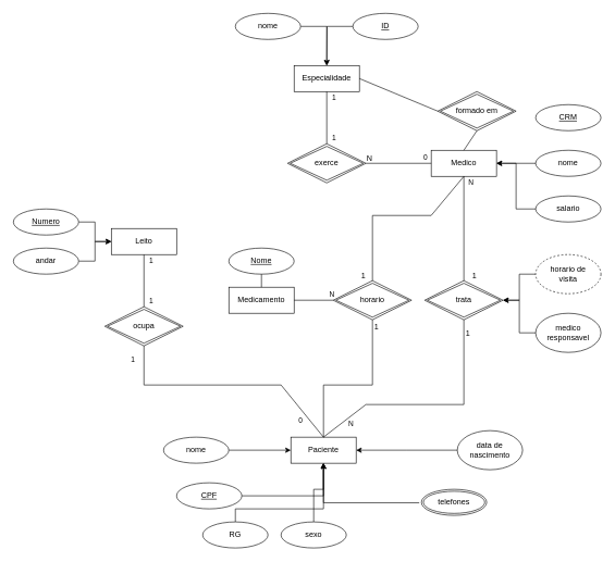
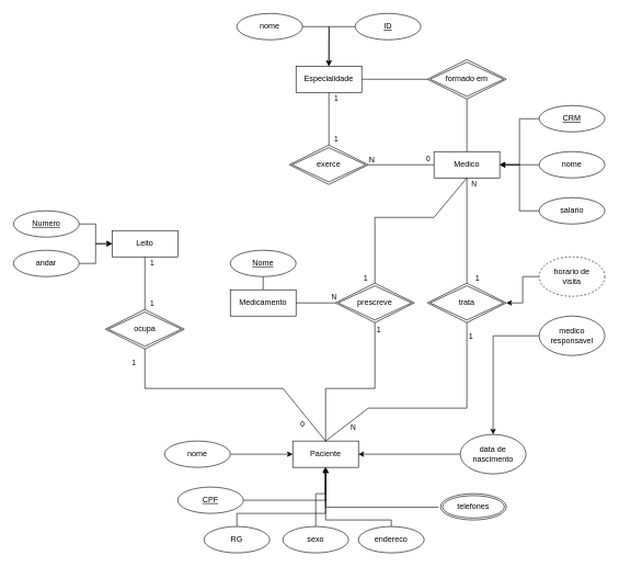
  <mxCell id="0" />
  <mxCell id="1" parent="0" />
+ <mxCell id="2" style="edgeStyle=orthogonalEdgeStyle;rounded=0;orthogonalLoop=1;jettySize=auto;html=1;entryX=1;entryY=0.5;entryDx=0;entryDy=0;exitX=0;exitY=0.5;exitDx=0;exitDy=0;" parent="1" source="23" target="3" edge="1"><mxGeometry relative="1" as="geometry"><mxPoint x="820" y="190.029" as="sourcePoint" /><mxPoint x="820" y="250" as="targetPoint" /></mxGeometry></mxCell>
  <mxCell id="3" value="Medico" style="whiteSpace=wrap;html=1;align=center;" parent="1" vertex="1"><mxGeometry x="660" y="230" width="100" height="40" as="geometry" /></mxCell>
  <mxCell id="4" style="edgeStyle=orthogonalEdgeStyle;rounded=0;orthogonalLoop=1;jettySize=auto;html=1;entryX=1;entryY=0.5;entryDx=0;entryDy=0;" parent="1" source="5" target="3" edge="1"><mxGeometry relative="1" as="geometry" /></mxCell>
  <mxCell id="5" value="nome" style="ellipse;whiteSpace=wrap;html=1;align=center;" parent="1" vertex="1"><mxGeometry x="820" y="230" width="100" height="40" as="geometry" /></mxCell>
  <mxCell id="6" style="edgeStyle=orthogonalEdgeStyle;rounded=0;orthogonalLoop=1;jettySize=auto;html=1;entryX=1;entryY=0.5;entryDx=0;entryDy=0;" parent="1" source="7" target="3" edge="1"><mxGeometry relative="1" as="geometry" /></mxCell>
  <mxCell id="7" value="salario" style="ellipse;whiteSpace=wrap;html=1;align=center;" parent="1" vertex="1"><mxGeometry x="820" y="300" width="100" height="40" as="geometry" /></mxCell>
  <mxCell id="8" value="Especialidade" style="whiteSpace=wrap;html=1;align=center;" parent="1" vertex="1"><mxGeometry x="450" y="100" width="100" height="40" as="geometry" /></mxCell>
  <mxCell id="9" style="edgeStyle=orthogonalEdgeStyle;rounded=0;orthogonalLoop=1;jettySize=auto;html=1;exitX=0;exitY=0.5;exitDx=0;exitDy=0;" parent="1" source="20" edge="1"><mxGeometry relative="1" as="geometry"><mxPoint x="620" y="160" as="sourcePoint" /><mxPoint x="500" y="100" as="targetPoint" /></mxGeometry></mxCell>
  <mxCell id="10" style="edgeStyle=orthogonalEdgeStyle;rounded=0;orthogonalLoop=1;jettySize=auto;html=1;entryX=0.5;entryY=1;entryDx=0;entryDy=0;exitX=1;exitY=0.5;exitDx=0;exitDy=0;" parent="1" source="19" target="11" edge="1"><mxGeometry relative="1" as="geometry"><mxPoint x="940" y="770" as="targetPoint" /><mxPoint x="940" y="710.029" as="sourcePoint" /></mxGeometry></mxCell>
  <mxCell id="11" value="Paciente" style="whiteSpace=wrap;html=1;align=center;" parent="1" vertex="1"><mxGeometry x="445" y="670" width="100" height="40" as="geometry" /></mxCell>
  <mxCell id="12" style="edgeStyle=orthogonalEdgeStyle;rounded=0;orthogonalLoop=1;jettySize=auto;html=1;entryX=0;entryY=0.5;entryDx=0;entryDy=0;" parent="1" source="13" target="11" edge="1"><mxGeometry relative="1" as="geometry" /></mxCell>
  <mxCell id="13" value="nome" style="ellipse;whiteSpace=wrap;html=1;align=center;" parent="1" vertex="1"><mxGeometry x="250" y="670" width="100" height="40" as="geometry" /></mxCell>
  <mxCell id="14" style="edgeStyle=orthogonalEdgeStyle;rounded=0;orthogonalLoop=1;jettySize=auto;html=1;" parent="1" source="15" edge="1"><mxGeometry relative="1" as="geometry"><mxPoint x="545" y="690" as="targetPoint" /></mxGeometry></mxCell>
  <mxCell id="15" value="data de nascimento" style="ellipse;whiteSpace=wrap;html=1;align=center;" parent="1" vertex="1"><mxGeometry x="700" y="660" width="100" height="60" as="geometry" /></mxCell>
  <mxCell id="16" style="edgeStyle=orthogonalEdgeStyle;rounded=0;orthogonalLoop=1;jettySize=auto;html=1;exitX=0.5;exitY=0;exitDx=0;exitDy=0;" parent="1" source="17" target="11" edge="1"><mxGeometry relative="1" as="geometry"><Array as="points"><mxPoint x="360" y="780" /><mxPoint x="495" y="780" /></Array></mxGeometry></mxCell>
  <mxCell id="17" value="RG" style="ellipse;whiteSpace=wrap;html=1;align=center;" parent="1" vertex="1"><mxGeometry x="310" y="800" width="100" height="40" as="geometry" /></mxCell>
- <mxCell id="18" value="telefones" style="ellipse;shape=doubleEllipse;margin=3;whiteSpace=wrap;html=1;align=center;" parent="1" vertex="1"><mxGeometry x="645" y="750" width="100" height="40" as="geometry" /></mxCell>
+ <mxCell id="18" value="telefones" style="ellipse;shape=doubleEllipse;margin=3;whiteSpace=wrap;html=1;align=center;" parent="1" vertex="1"><mxGeometry x="670" y="750" width="100" height="40" as="geometry" /></mxCell>
  <mxCell id="19" value="CPF" style="ellipse;whiteSpace=wrap;html=1;align=center;fontStyle=4;" parent="1" vertex="1"><mxGeometry x="270" y="740" width="100" height="40" as="geometry" /></mxCell>
  <mxCell id="20" value="ID" style="ellipse;whiteSpace=wrap;html=1;align=center;fontStyle=4;" parent="1" vertex="1"><mxGeometry x="540" y="20" width="100" height="40" as="geometry" /></mxCell>
  <mxCell id="21" style="edgeStyle=orthogonalEdgeStyle;rounded=0;orthogonalLoop=1;jettySize=auto;html=1;entryX=0.5;entryY=0;entryDx=0;entryDy=0;exitX=1;exitY=0.5;exitDx=0;exitDy=0;" parent="1" source="22" target="8" edge="1"><mxGeometry relative="1" as="geometry" /></mxCell>
  <mxCell id="22" value="nome" style="ellipse;whiteSpace=wrap;html=1;align=center;" parent="1" vertex="1"><mxGeometry x="360" y="20" width="100" height="40" as="geometry" /></mxCell>
  <mxCell id="23" value="CRM" style="ellipse;whiteSpace=wrap;html=1;align=center;fontStyle=4;" parent="1" vertex="1"><mxGeometry x="820" y="160" width="100" height="40" as="geometry" /></mxCell>
  <mxCell id="24" style="edgeStyle=orthogonalEdgeStyle;rounded=0;orthogonalLoop=1;jettySize=auto;html=1;entryX=0.5;entryY=1;entryDx=0;entryDy=0;" parent="1" source="25" target="11" edge="1"><mxGeometry relative="1" as="geometry"><Array as="points"><mxPoint x="480" y="750" /><mxPoint x="495" y="750" /></Array></mxGeometry></mxCell>
  <mxCell id="25" value="sexo" style="ellipse;whiteSpace=wrap;html=1;align=center;" parent="1" vertex="1"><mxGeometry x="430" y="800" width="100" height="40" as="geometry" /></mxCell>
  <mxCell id="26" style="edgeStyle=orthogonalEdgeStyle;rounded=0;orthogonalLoop=1;jettySize=auto;html=1;exitX=-0.033;exitY=0.518;exitDx=0;exitDy=0;exitPerimeter=0;entryX=0.5;entryY=1;entryDx=0;entryDy=0;" parent="1" source="18" target="11" edge="1"><mxGeometry relative="1" as="geometry"><mxPoint x="1086.7" y="1020.72" as="sourcePoint" /><mxPoint x="530" y="730" as="targetPoint" /></mxGeometry></mxCell>
+ <mxCell id="27" style="edgeStyle=orthogonalEdgeStyle;rounded=0;orthogonalLoop=1;jettySize=auto;html=1;entryX=0.5;entryY=1;entryDx=0;entryDy=0;" parent="1" source="28" target="11" edge="1"><mxGeometry relative="1" as="geometry"><Array as="points"><mxPoint x="595" y="790" /><mxPoint x="495" y="790" /></Array></mxGeometry></mxCell>
+ <mxCell id="28" value="endereco" style="ellipse;whiteSpace=wrap;html=1;align=center;" parent="1" vertex="1"><mxGeometry x="545" y="800" width="100" height="40" as="geometry" /></mxCell>
  <mxCell id="29" value="Leito" style="whiteSpace=wrap;html=1;align=center;" parent="1" vertex="1"><mxGeometry x="170" y="350" width="100" height="40" as="geometry" /></mxCell>
  <mxCell id="30" style="edgeStyle=orthogonalEdgeStyle;rounded=0;orthogonalLoop=1;jettySize=auto;html=1;" parent="1" source="31" target="29" edge="1"><mxGeometry relative="1" as="geometry" /></mxCell>
  <mxCell id="31" value="Numero" style="ellipse;whiteSpace=wrap;html=1;align=center;fontStyle=4;" parent="1" vertex="1"><mxGeometry x="20" y="320" width="100" height="40" as="geometry" /></mxCell>
  <mxCell id="32" style="edgeStyle=orthogonalEdgeStyle;rounded=0;orthogonalLoop=1;jettySize=auto;html=1;entryX=0;entryY=0.5;entryDx=0;entryDy=0;" parent="1" source="33" target="29" edge="1"><mxGeometry relative="1" as="geometry" /></mxCell>
  <mxCell id="33" value="andar" style="ellipse;whiteSpace=wrap;html=1;align=center;" parent="1" vertex="1"><mxGeometry x="20" y="380" width="100" height="40" as="geometry" /></mxCell>
  <mxCell id="34" value="exerce" style="shape=rhombus;double=1;perimeter=rhombusPerimeter;whiteSpace=wrap;html=1;align=center;" parent="1" vertex="1"><mxGeometry x="440" y="220" width="120" height="60" as="geometry" /></mxCell>
  <mxCell id="35" value="" style="endArrow=none;html=1;rounded=0;exitX=0.5;exitY=0;exitDx=0;exitDy=0;entryX=0.5;entryY=1;entryDx=0;entryDy=0;" parent="1" source="34" target="8" edge="1"><mxGeometry relative="1" as="geometry"><mxPoint x="520" y="220" as="sourcePoint" /><mxPoint x="680" y="220" as="targetPoint" /></mxGeometry></mxCell>
  <mxCell id="36" value="1" style="edgeLabel;html=1;align=center;verticalAlign=middle;resizable=0;points=[];" parent="35" vertex="1" connectable="0"><mxGeometry x="0.77" relative="1" as="geometry"><mxPoint x="10" as="offset" /></mxGeometry></mxCell>
  <mxCell id="37" value="1" style="edgeLabel;html=1;align=center;verticalAlign=middle;resizable=0;points=[];" parent="35" vertex="1" connectable="0"><mxGeometry x="-0.867" y="-1" relative="1" as="geometry"><mxPoint x="9" y="-4.67" as="offset" /></mxGeometry></mxCell>
  <mxCell id="38" value="" style="endArrow=none;html=1;rounded=0;exitX=0;exitY=0.5;exitDx=0;exitDy=0;entryX=1;entryY=0.5;entryDx=0;entryDy=0;" parent="1" source="3" target="34" edge="1"><mxGeometry relative="1" as="geometry"><mxPoint x="600" y="240" as="sourcePoint" /><mxPoint x="760" y="240" as="targetPoint" /></mxGeometry></mxCell>
  <mxCell id="39" value="N" style="resizable=0;html=1;align=right;verticalAlign=bottom;" parent="38" connectable="0" vertex="1"><mxGeometry x="1" relative="1" as="geometry"><mxPoint x="10" as="offset" /></mxGeometry></mxCell>
  <mxCell id="40" value="0" style="edgeLabel;html=1;align=center;verticalAlign=middle;resizable=0;points=[];" parent="38" vertex="1" connectable="0"><mxGeometry x="-0.853" relative="1" as="geometry"><mxPoint x="-2.67" y="-10" as="offset" /></mxGeometry></mxCell>
  <mxCell id="41" value="trata" style="shape=rhombus;double=1;perimeter=rhombusPerimeter;whiteSpace=wrap;html=1;align=center;" parent="1" vertex="1"><mxGeometry x="650" y="430" width="120" height="60" as="geometry" /></mxCell>
  <mxCell id="42" style="edgeStyle=orthogonalEdgeStyle;rounded=0;orthogonalLoop=1;jettySize=auto;html=1;" parent="1" source="43" target="41" edge="1"><mxGeometry relative="1" as="geometry" /></mxCell>
  <mxCell id="43" value="horario de &lt;br&gt;visita" style="ellipse;whiteSpace=wrap;html=1;align=center;dashed=1;" parent="1" vertex="1"><mxGeometry x="820" y="390" width="100" height="60" as="geometry" /></mxCell>
- <mxCell id="44" style="edgeStyle=orthogonalEdgeStyle;rounded=0;orthogonalLoop=1;jettySize=auto;html=1;entryX=1;entryY=0.5;entryDx=0;entryDy=0;" parent="1" source="45" target="41" edge="1"><mxGeometry relative="1" as="geometry" /></mxCell>
+ <mxCell id="44" style="edgeStyle=orthogonalEdgeStyle;rounded=0;orthogonalLoop=1;jettySize=auto;html=1;" parent="1" source="45" target="15" edge="1"><mxGeometry relative="1" as="geometry" /></mxCell>
  <mxCell id="45" value="medico responsavel" style="ellipse;whiteSpace=wrap;html=1;align=center;" parent="1" vertex="1"><mxGeometry x="820" y="480" width="100" height="60" as="geometry" /></mxCell>
  <mxCell id="46" value="" style="endArrow=none;html=1;rounded=0;entryX=0.5;entryY=0;entryDx=0;entryDy=0;exitX=0.5;exitY=1;exitDx=0;exitDy=0;" parent="1" source="3" target="41" edge="1"><mxGeometry relative="1" as="geometry"><mxPoint x="540" y="410" as="sourcePoint" /><mxPoint x="700" y="410" as="targetPoint" /></mxGeometry></mxCell>
  <mxCell id="47" value="1" style="resizable=0;html=1;align=right;verticalAlign=bottom;" parent="46" connectable="0" vertex="1"><mxGeometry x="1" relative="1" as="geometry"><mxPoint x="20" as="offset" /></mxGeometry></mxCell>
  <mxCell id="48" value="N" style="edgeLabel;html=1;align=center;verticalAlign=middle;resizable=0;points=[];" parent="46" vertex="1" connectable="0"><mxGeometry x="-0.758" y="-2" relative="1" as="geometry"><mxPoint x="12" y="-9.33" as="offset" /></mxGeometry></mxCell>
  <mxCell id="49" value="" style="endArrow=none;html=1;rounded=0;exitX=0.5;exitY=0;exitDx=0;exitDy=0;entryX=0.5;entryY=1;entryDx=0;entryDy=0;" parent="1" source="11" target="41" edge="1"><mxGeometry relative="1" as="geometry"><mxPoint x="460" y="630" as="sourcePoint" /><mxPoint x="620" y="630" as="targetPoint" /><Array as="points"><mxPoint x="560" y="620" /><mxPoint x="710" y="620" /></Array></mxGeometry></mxCell>
  <mxCell id="50" value="1" style="resizable=0;html=1;align=right;verticalAlign=bottom;" parent="49" connectable="0" vertex="1"><mxGeometry x="1" relative="1" as="geometry"><mxPoint x="9.87" y="30.11" as="offset" /></mxGeometry></mxCell>
  <mxCell id="51" value="N" style="edgeLabel;html=1;align=center;verticalAlign=middle;resizable=0;points=[];" parent="49" vertex="1" connectable="0"><mxGeometry x="-0.815" relative="1" as="geometry"><mxPoint x="15.28" as="offset" /></mxGeometry></mxCell>
  <mxCell id="52" value="ocupa" style="shape=rhombus;double=1;perimeter=rhombusPerimeter;whiteSpace=wrap;html=1;align=center;" parent="1" vertex="1"><mxGeometry x="160" y="470" width="120" height="60" as="geometry" /></mxCell>
  <mxCell id="53" value="" style="endArrow=none;html=1;rounded=0;exitX=0.5;exitY=0;exitDx=0;exitDy=0;entryX=0.5;entryY=1;entryDx=0;entryDy=0;" parent="1" source="52" target="29" edge="1"><mxGeometry relative="1" as="geometry"><mxPoint x="310" y="490" as="sourcePoint" /><mxPoint x="310" y="410" as="targetPoint" /></mxGeometry></mxCell>
  <mxCell id="54" value="1" style="edgeLabel;html=1;align=center;verticalAlign=middle;resizable=0;points=[];" parent="53" vertex="1" connectable="0"><mxGeometry x="0.77" relative="1" as="geometry"><mxPoint x="10" as="offset" /></mxGeometry></mxCell>
  <mxCell id="55" value="1" style="edgeLabel;html=1;align=center;verticalAlign=middle;resizable=0;points=[];" parent="53" vertex="1" connectable="0"><mxGeometry x="-0.867" y="-1" relative="1" as="geometry"><mxPoint x="9" y="-4.67" as="offset" /></mxGeometry></mxCell>
  <mxCell id="56" value="" style="endArrow=none;html=1;rounded=0;exitX=0.5;exitY=0;exitDx=0;exitDy=0;entryX=0.5;entryY=1;entryDx=0;entryDy=0;" parent="1" source="11" target="52" edge="1"><mxGeometry relative="1" as="geometry"><mxPoint x="480" y="650" as="sourcePoint" /><mxPoint x="450" y="550" as="targetPoint" /><Array as="points"><mxPoint x="430" y="590" /><mxPoint x="220" y="590" /></Array></mxGeometry></mxCell>
  <mxCell id="57" value="1" style="edgeLabel;html=1;align=center;verticalAlign=middle;resizable=0;points=[];" parent="56" vertex="1" connectable="0"><mxGeometry x="0.77" relative="1" as="geometry"><mxPoint x="-18" y="-23" as="offset" /></mxGeometry></mxCell>
  <mxCell id="58" value="0" style="edgeLabel;html=1;align=center;verticalAlign=middle;resizable=0;points=[];" parent="56" vertex="1" connectable="0"><mxGeometry x="-0.867" y="-1" relative="1" as="geometry"><mxPoint x="-21" y="-5" as="offset" /></mxGeometry></mxCell>
  <mxCell id="59" value="Medicamento" style="whiteSpace=wrap;html=1;align=center;" vertex="1" parent="1"><mxGeometry x="350" y="440" width="100" height="40" as="geometry" /></mxCell>
  <mxCell id="60" value="&lt;u&gt;Nome&lt;/u&gt;" style="ellipse;whiteSpace=wrap;html=1;align=center;" vertex="1" parent="1"><mxGeometry x="350" y="380" width="100" height="40" as="geometry" /></mxCell>
- <mxCell id="61" value="horario" style="shape=rhombus;double=1;perimeter=rhombusPerimeter;whiteSpace=wrap;html=1;align=center;" vertex="1" parent="1"><mxGeometry x="510" y="430" width="120" height="60" as="geometry" /></mxCell>
+ <mxCell id="61" value="prescreve" style="shape=rhombus;double=1;perimeter=rhombusPerimeter;whiteSpace=wrap;html=1;align=center;" vertex="1" parent="1"><mxGeometry x="510" y="430" width="120" height="60" as="geometry" /></mxCell>
  <mxCell id="62" value="" style="endArrow=none;html=1;rounded=0;exitX=0.5;exitY=0;exitDx=0;exitDy=0;entryX=0.5;entryY=1;entryDx=0;entryDy=0;" edge="1" parent="1" source="59" target="60"><mxGeometry relative="1" as="geometry"><mxPoint x="520" y="340" as="sourcePoint" /><mxPoint x="680" y="340" as="targetPoint" /></mxGeometry></mxCell>
  <mxCell id="63" value="" style="endArrow=none;html=1;rounded=0;exitX=0.5;exitY=0;exitDx=0;exitDy=0;" edge="1" parent="1" source="61"><mxGeometry relative="1" as="geometry"><mxPoint x="410" y="420" as="sourcePoint" /><mxPoint x="710" y="270" as="targetPoint" /><Array as="points"><mxPoint x="570" y="330" /><mxPoint x="660" y="330" /></Array></mxGeometry></mxCell>
  <mxCell id="64" value="" style="endArrow=none;html=1;rounded=0;exitX=1;exitY=0.5;exitDx=0;exitDy=0;entryX=0;entryY=0.5;entryDx=0;entryDy=0;" edge="1" parent="1" source="59" target="61"><mxGeometry relative="1" as="geometry"><mxPoint x="420" y="430" as="sourcePoint" /><mxPoint x="420" y="390" as="targetPoint" /></mxGeometry></mxCell>
  <mxCell id="65" value="" style="endArrow=none;html=1;rounded=0;exitX=0.5;exitY=0;exitDx=0;exitDy=0;entryX=0.5;entryY=1;entryDx=0;entryDy=0;" edge="1" parent="1" source="11" target="61"><mxGeometry relative="1" as="geometry"><mxPoint x="430" y="440" as="sourcePoint" /><mxPoint x="430" y="400" as="targetPoint" /><Array as="points"><mxPoint x="495" y="590" /><mxPoint x="570" y="590" /></Array></mxGeometry></mxCell>
  <mxCell id="66" value="1" style="resizable=0;html=1;align=right;verticalAlign=bottom;" connectable="0" vertex="1" parent="1"><mxGeometry x="560" y="430" as="geometry" /></mxCell>
  <mxCell id="67" value="1" style="resizable=0;html=1;align=right;verticalAlign=bottom;" connectable="0" vertex="1" parent="1"><mxGeometry x="580" y="510" as="geometry" /></mxCell>
  <mxCell id="68" value="N" style="edgeLabel;html=1;align=center;verticalAlign=middle;resizable=0;points=[];" vertex="1" connectable="0" parent="1"><mxGeometry x="730" y="289.98" as="geometry"><mxPoint x="-223" y="161" as="offset" /></mxGeometry></mxCell>
- <mxCell id="69" value="formado em" style="shape=rhombus;double=1;perimeter=rhombusPerimeter;whiteSpace=wrap;html=1;align=center;" vertex="1" parent="1"><mxGeometry x="670" y="140" width="120" height="60" as="geometry" /></mxCell>
+ <mxCell id="69" value="formado em" style="shape=rhombus;double=1;perimeter=rhombusPerimeter;whiteSpace=wrap;html=1;align=center;" vertex="1" parent="1"><mxGeometry x="650" y="90" width="120" height="60" as="geometry" /></mxCell>
  <mxCell id="70" value="" style="endArrow=none;html=1;rounded=0;exitX=0;exitY=0.5;exitDx=0;exitDy=0;entryX=1;entryY=0.5;entryDx=0;entryDy=0;" edge="1" parent="1" source="69" target="8"><mxGeometry relative="1" as="geometry"><mxPoint x="510" y="230" as="sourcePoint" /><mxPoint x="510" y="150" as="targetPoint" /></mxGeometry></mxCell>
  <mxCell id="71" value="" style="endArrow=none;html=1;rounded=0;exitX=0.5;exitY=0;exitDx=0;exitDy=0;entryX=0.5;entryY=1;entryDx=0;entryDy=0;" edge="1" parent="1" source="3" target="69"><mxGeometry relative="1" as="geometry"><mxPoint x="520" y="240" as="sourcePoint" /><mxPoint x="520" y="160" as="targetPoint" /></mxGeometry></mxCell>
